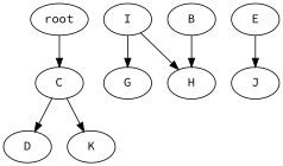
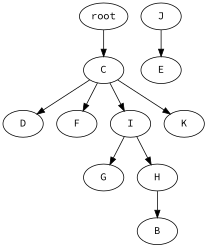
  strict digraph {
    fontname="Source Code Pro"
    node [fontname="Source Code Pro"]
    edge [fontname="Source Code Pro"]
    n1 [label=root]
    n2 [label=C]
    n3 [label=D]
+   n4 [label=F]
    n5 [label=I]
    n6 [label=K]
    n7 [label=G]
    n8 [label=H]
    n9 [label=J]
    n10 [label=E]
    n11 [label=B]
    n1 -> n2
    n2 -> n3
+   n2 -> n4
+   n2 -> n5
    n2 -> n6
    n5 -> n7
    n5 -> n8
-   n11 -> n8
-   n10 -> n9
+   n8 -> n11
+   n9 -> n10
  }
